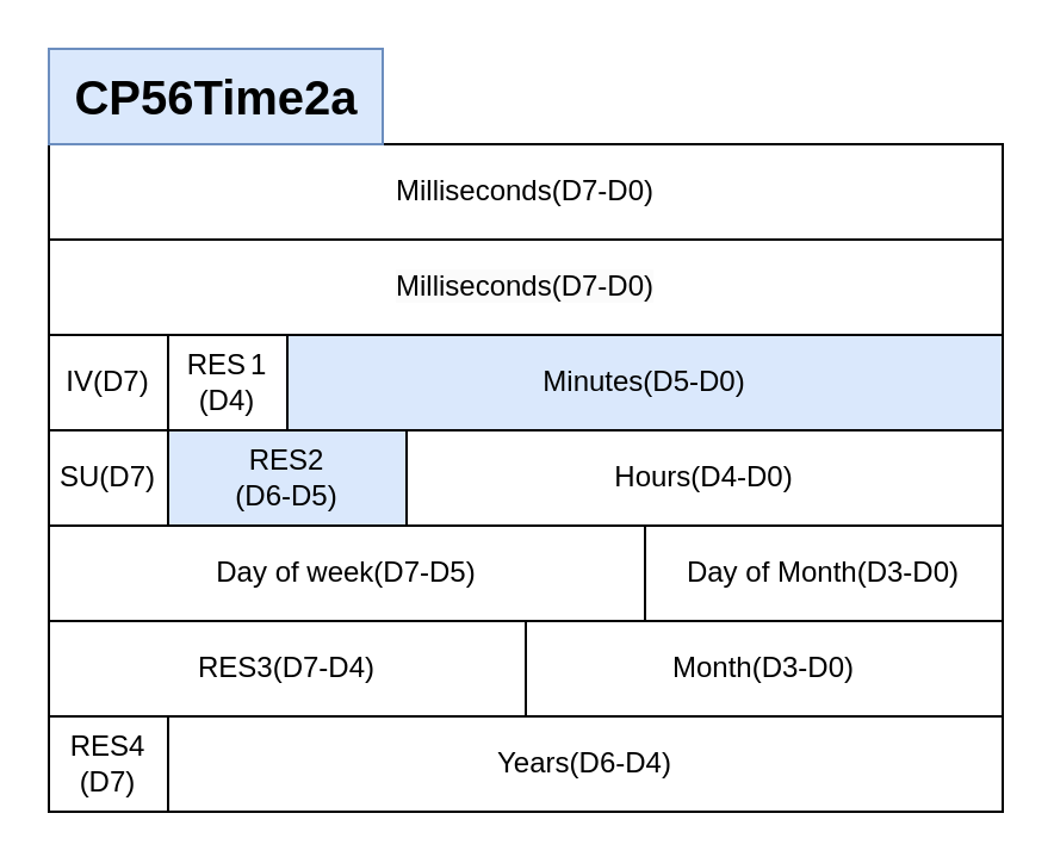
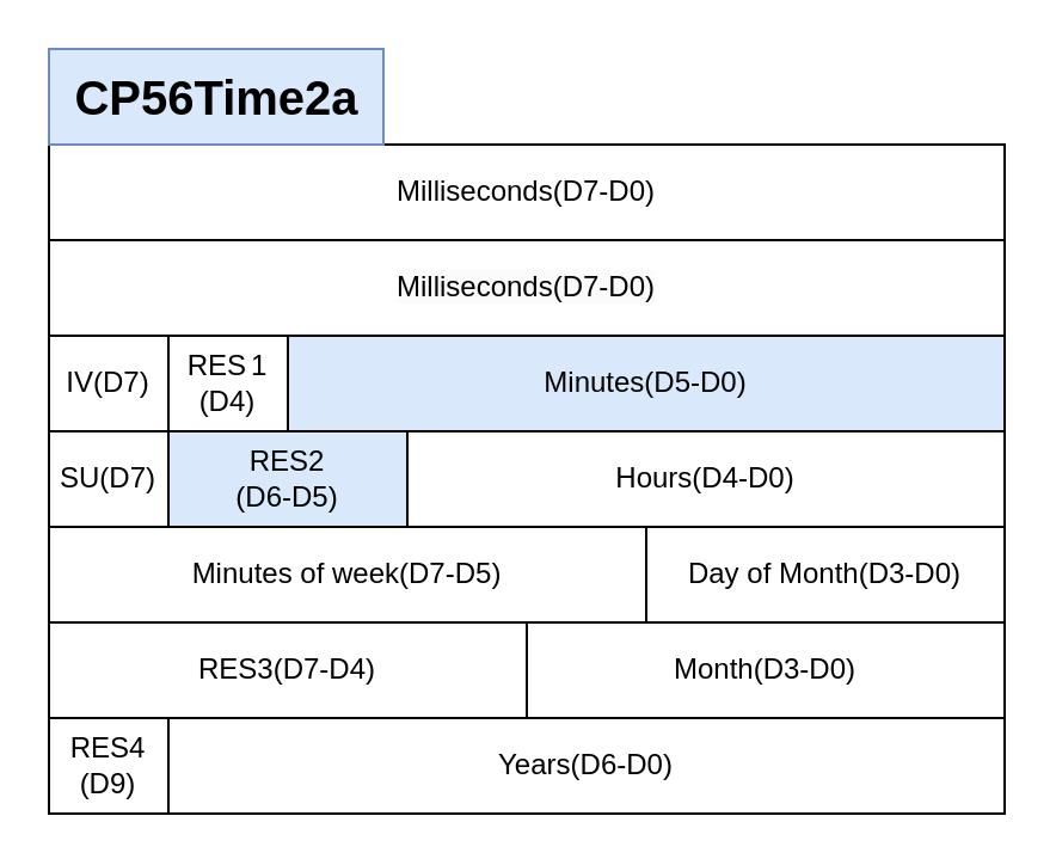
  <mxCell id="0" />
  <mxCell id="1" parent="0" />
  <mxCell id="2" value="Milliseconds(D7-D0)" style="rounded=0;whiteSpace=wrap;html=1;" parent="1" vertex="1"><mxGeometry x="20" y="60" width="400" height="40" as="geometry" /></mxCell>
  <mxCell id="3" value="&lt;br&gt;&lt;span style=&quot;color: rgb(0, 0, 0); font-family: Helvetica; font-size: 12px; font-style: normal; font-variant-ligatures: normal; font-variant-caps: normal; font-weight: 400; letter-spacing: normal; orphans: 2; text-align: center; text-indent: 0px; text-transform: none; widows: 2; word-spacing: 0px; -webkit-text-stroke-width: 0px; white-space: normal; background-color: rgb(251, 251, 251); text-decoration-thickness: initial; text-decoration-style: initial; text-decoration-color: initial; display: inline !important; float: none;&quot;&gt;Milliseconds(D7-D0)&lt;/span&gt;&lt;div&gt;&lt;br/&gt;&lt;/div&gt;" style="rounded=0;whiteSpace=wrap;html=1;" parent="1" vertex="1"><mxGeometry x="20" y="100" width="400" height="40" as="geometry" /></mxCell>
  <mxCell id="4" value="IV(D7)" style="rounded=0;whiteSpace=wrap;html=1;" vertex="1" parent="1"><mxGeometry x="20" y="140" width="50" height="40" as="geometry" /></mxCell>
  <mxCell id="5" value="RES&lt;span style=&quot;white-space: pre;&quot;&gt;&#09;&lt;/span&gt;1&lt;div&gt;(D4)&lt;/div&gt;" style="rounded=0;whiteSpace=wrap;html=1;" vertex="1" parent="1"><mxGeometry x="70" y="140" width="50" height="40" as="geometry" /></mxCell>
  <mxCell id="6" value="Minutes(D5-D0)" style="rounded=0;whiteSpace=wrap;html=1;fillColor=#dae8fc;" vertex="1" parent="1"><mxGeometry x="120" y="140" width="300" height="40" as="geometry" /></mxCell>
  <mxCell id="7" value="SU(D7)" style="rounded=0;whiteSpace=wrap;html=1;" vertex="1" parent="1"><mxGeometry x="20" y="180" width="50" height="40" as="geometry" /></mxCell>
  <mxCell id="8" value="RES2&lt;div&gt;(D6-D5)&lt;/div&gt;" style="rounded=0;whiteSpace=wrap;html=1;fillColor=#dae8fc;" vertex="1" parent="1"><mxGeometry x="70" y="180" width="100" height="40" as="geometry" /></mxCell>
  <mxCell id="9" value="Hours(D4-D0)" style="rounded=0;whiteSpace=wrap;html=1;" vertex="1" parent="1"><mxGeometry x="170" y="180" width="250" height="40" as="geometry" /></mxCell>
- <mxCell id="10" value="Day of week(D7-D5)" style="rounded=0;whiteSpace=wrap;html=1;" vertex="1" parent="1"><mxGeometry x="20" y="220" width="250" height="40" as="geometry" /></mxCell>
+ <mxCell id="10" value="Minutes of week(D7-D5)" style="rounded=0;whiteSpace=wrap;html=1;" vertex="1" parent="1"><mxGeometry x="20" y="220" width="250" height="40" as="geometry" /></mxCell>
  <mxCell id="11" value="Day of Month(D3-D0)" style="rounded=0;whiteSpace=wrap;html=1;" vertex="1" parent="1"><mxGeometry x="270" y="220" width="150" height="40" as="geometry" /></mxCell>
  <mxCell id="12" value="RES3(D7-D4)" style="rounded=0;whiteSpace=wrap;html=1;" vertex="1" parent="1"><mxGeometry x="20" y="260" width="200" height="40" as="geometry" /></mxCell>
  <mxCell id="13" value="Month(D3-D0)" style="rounded=0;whiteSpace=wrap;html=1;" vertex="1" parent="1"><mxGeometry x="220" y="260" width="200" height="40" as="geometry" /></mxCell>
- <mxCell id="14" value="Years(D6-D4)" style="rounded=0;whiteSpace=wrap;html=1;" vertex="1" parent="1"><mxGeometry x="70" y="300" width="350" height="40" as="geometry" /></mxCell>
- <mxCell id="15" value="RES4&lt;div&gt;(D7)&lt;/div&gt;" style="rounded=0;whiteSpace=wrap;html=1;" vertex="1" parent="1"><mxGeometry x="20" y="300" width="50" height="40" as="geometry" /></mxCell>
+ <mxCell id="14" value="Years(D6-D0)" style="rounded=0;whiteSpace=wrap;html=1;" vertex="1" parent="1"><mxGeometry x="70" y="300" width="350" height="40" as="geometry" /></mxCell>
+ <mxCell id="15" value="RES4&lt;div&gt;(D9)&lt;/div&gt;" style="rounded=0;whiteSpace=wrap;html=1;" vertex="1" parent="1"><mxGeometry x="20" y="300" width="50" height="40" as="geometry" /></mxCell>
  <mxCell id="16" value="CP56Time2a" style="text;html=1;align=center;verticalAlign=middle;resizable=0;points=[];autosize=1;strokeColor=#6c8ebf;fillColor=#dae8fc;fontStyle=1;fontSize=20;" vertex="1" parent="1"><mxGeometry x="20" width="140" height="40" as="geometry" y="20" /></mxCell>
